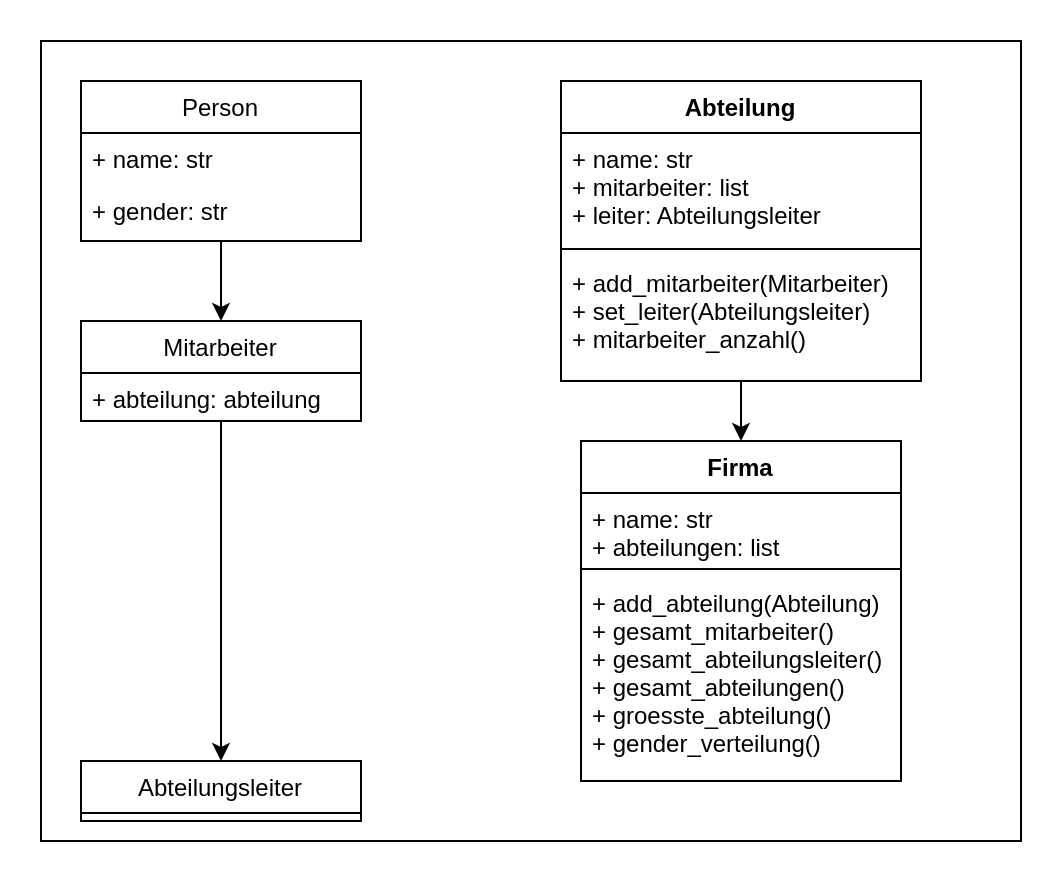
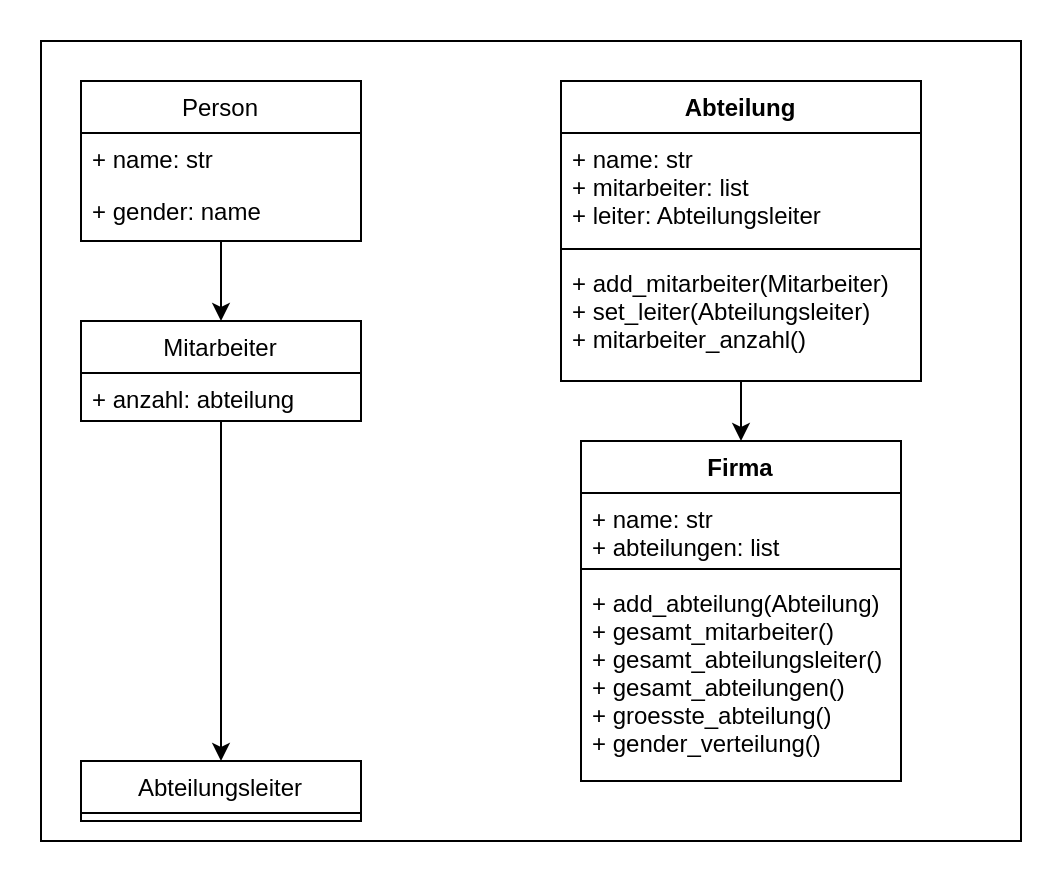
  <mxCell id="0" />
  <mxCell id="1" parent="0" />
  <mxCell id="2" value="" style="rounded=0;whiteSpace=wrap;html=1;" parent="1" vertex="1"><mxGeometry x="20" y="20" width="490" height="400" as="geometry" /></mxCell>
  <mxCell id="3" value="Person" style="swimlane;fontStyle=0;childLayout=stackLayout;horizontal=1;startSize=26;fillColor=none;horizontalStack=0;resizeParent=1;resizeParentMax=0;resizeLast=0;collapsible=1;marginBottom=0;" parent="1" vertex="1"><mxGeometry x="40" y="40" width="140" height="80" as="geometry"><mxRectangle x="280" y="40" width="70" height="26" as="alternateBounds" /></mxGeometry></mxCell>
  <mxCell id="4" value="+ name: str" style="text;strokeColor=none;fillColor=none;align=left;verticalAlign=top;spacingLeft=4;spacingRight=4;overflow=hidden;rotatable=0;points=[[0,0.5],[1,0.5]];portConstraint=eastwest;" parent="3" vertex="1"><mxGeometry y="26" width="140" height="26" as="geometry" /></mxCell>
- <mxCell id="5" value="+ gender: str" style="text;strokeColor=none;fillColor=none;align=left;verticalAlign=top;spacingLeft=4;spacingRight=4;overflow=hidden;rotatable=0;points=[[0,0.5],[1,0.5]];portConstraint=eastwest;" parent="3" vertex="1"><mxGeometry y="52" width="140" height="28" as="geometry" /></mxCell>
+ <mxCell id="5" value="+ gender: name" style="text;strokeColor=none;fillColor=none;align=left;verticalAlign=top;spacingLeft=4;spacingRight=4;overflow=hidden;rotatable=0;points=[[0,0.5],[1,0.5]];portConstraint=eastwest;" parent="3" vertex="1"><mxGeometry y="52" width="140" height="28" as="geometry" /></mxCell>
  <mxCell id="6" value="Mitarbeiter" style="swimlane;fontStyle=0;childLayout=stackLayout;horizontal=1;startSize=26;fillColor=none;horizontalStack=0;resizeParent=1;resizeParentMax=0;resizeLast=0;collapsible=1;marginBottom=0;" parent="1" vertex="1"><mxGeometry x="40" y="160" width="140" height="50" as="geometry" /></mxCell>
- <mxCell id="7" value="+ abteilung: abteilung" style="text;strokeColor=none;fillColor=none;align=left;verticalAlign=top;spacingLeft=4;spacingRight=4;overflow=hidden;rotatable=0;points=[[0,0.5],[1,0.5]];portConstraint=eastwest;" parent="6" vertex="1"><mxGeometry y="26" width="140" height="24" as="geometry" /></mxCell>
+ <mxCell id="7" value="+ anzahl: abteilung" style="text;strokeColor=none;fillColor=none;align=left;verticalAlign=top;spacingLeft=4;spacingRight=4;overflow=hidden;rotatable=0;points=[[0,0.5],[1,0.5]];portConstraint=eastwest;" parent="6" vertex="1"><mxGeometry y="26" width="140" height="24" as="geometry" /></mxCell>
  <mxCell id="8" value="Abteilungsleiter" style="swimlane;fontStyle=0;childLayout=stackLayout;horizontal=1;startSize=26;fillColor=none;horizontalStack=0;resizeParent=1;resizeParentMax=0;resizeLast=0;collapsible=1;marginBottom=0;" parent="1" vertex="1"><mxGeometry x="40" y="380" width="140" height="30" as="geometry" /></mxCell>
  <mxCell id="9" value="Abteilung" style="swimlane;fontStyle=1;align=center;verticalAlign=top;childLayout=stackLayout;horizontal=1;startSize=26;horizontalStack=0;resizeParent=1;resizeParentMax=0;resizeLast=0;collapsible=1;marginBottom=0;" parent="1" vertex="1"><mxGeometry x="280" y="40" width="180" height="150" as="geometry" /></mxCell>
  <mxCell id="10" value="+ name: str&#10;+ mitarbeiter: list&#10;+ leiter: Abteilungsleiter" style="text;strokeColor=none;fillColor=none;align=left;verticalAlign=top;spacingLeft=4;spacingRight=4;overflow=hidden;rotatable=0;points=[[0,0.5],[1,0.5]];portConstraint=eastwest;" parent="9" vertex="1"><mxGeometry y="26" width="180" height="54" as="geometry" /></mxCell>
  <mxCell id="11" value="" style="line;strokeWidth=1;fillColor=none;align=left;verticalAlign=middle;spacingTop=-1;spacingLeft=3;spacingRight=3;rotatable=0;labelPosition=right;points=[];portConstraint=eastwest;" parent="9" vertex="1"><mxGeometry y="80" width="180" height="8" as="geometry" /></mxCell>
  <mxCell id="12" value="+ add_mitarbeiter(Mitarbeiter)&#10;+ set_leiter(Abteilungsleiter)&#10;+ mitarbeiter_anzahl()" style="text;strokeColor=none;fillColor=none;align=left;verticalAlign=top;spacingLeft=4;spacingRight=4;overflow=hidden;rotatable=0;points=[[0,0.5],[1,0.5]];portConstraint=eastwest;" parent="9" vertex="1"><mxGeometry y="88" width="180" height="62" as="geometry" /></mxCell>
  <mxCell id="13" value="Firma" style="swimlane;fontStyle=1;align=center;verticalAlign=top;childLayout=stackLayout;horizontal=1;startSize=26;horizontalStack=0;resizeParent=1;resizeParentMax=0;resizeLast=0;collapsible=1;marginBottom=0;" parent="1" vertex="1"><mxGeometry x="290" y="220" width="160" height="170" as="geometry" /></mxCell>
  <mxCell id="14" value="+ name: str&#10;+ abteilungen: list" style="text;strokeColor=none;fillColor=none;align=left;verticalAlign=top;spacingLeft=4;spacingRight=4;overflow=hidden;rotatable=0;points=[[0,0.5],[1,0.5]];portConstraint=eastwest;" parent="13" vertex="1"><mxGeometry y="26" width="160" height="34" as="geometry" /></mxCell>
  <mxCell id="15" value="" style="line;strokeWidth=1;fillColor=none;align=left;verticalAlign=middle;spacingTop=-1;spacingLeft=3;spacingRight=3;rotatable=0;labelPosition=right;points=[];portConstraint=eastwest;" parent="13" vertex="1"><mxGeometry y="60" width="160" height="8" as="geometry" /></mxCell>
  <mxCell id="16" value="+ add_abteilung(Abteilung)&#10;+ gesamt_mitarbeiter()&#10;+ gesamt_abteilungsleiter()&#10;+ gesamt_abteilungen()&#10;+ groesste_abteilung()&#10;+ gender_verteilung()" style="text;strokeColor=none;fillColor=none;align=left;verticalAlign=top;spacingLeft=4;spacingRight=4;overflow=hidden;rotatable=0;points=[[0,0.5],[1,0.5]];portConstraint=eastwest;" parent="13" vertex="1"><mxGeometry y="68" width="160" height="102" as="geometry" /></mxCell>
  <mxCell id="17" value="" style="endArrow=classic;html=1;rounded=0;entryX=0.5;entryY=0;entryDx=0;entryDy=0;" parent="1" target="6" edge="1"><mxGeometry width="50" height="50" relative="1" as="geometry"><mxPoint x="110" y="120" as="sourcePoint" /><mxPoint x="250" y="70" as="targetPoint" /></mxGeometry></mxCell>
  <mxCell id="18" value="" style="endArrow=classic;html=1;rounded=0;exitX=0.5;exitY=1;exitDx=0;exitDy=0;exitPerimeter=0;entryX=0.5;entryY=0;entryDx=0;entryDy=0;" parent="1" source="7" target="8" edge="1"><mxGeometry width="50" height="50" relative="1" as="geometry"><mxPoint x="200" y="120" as="sourcePoint" /><mxPoint x="250" y="70" as="targetPoint" /></mxGeometry></mxCell>
  <mxCell id="19" value="" style="endArrow=classic;html=1;rounded=0;entryX=0.5;entryY=0;entryDx=0;entryDy=0;" edge="1" parent="1" target="13"><mxGeometry width="50" height="50" relative="1" as="geometry"><mxPoint x="370" y="190" as="sourcePoint" /><mxPoint x="250" y="310" as="targetPoint" /></mxGeometry></mxCell>
